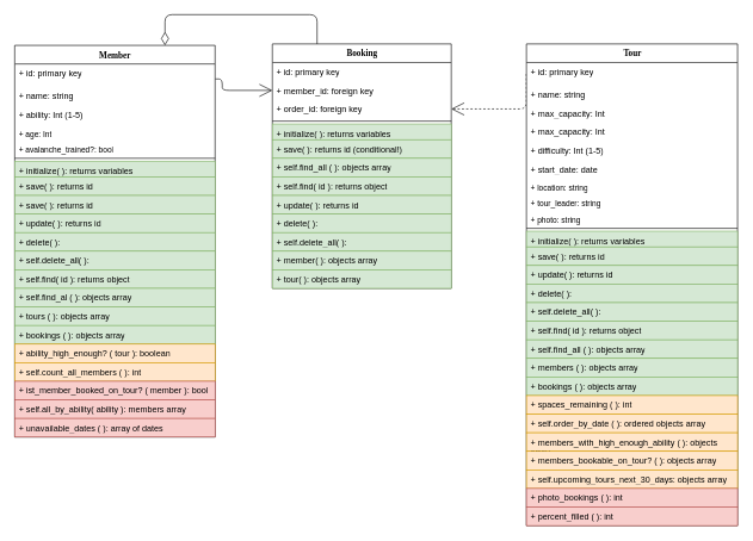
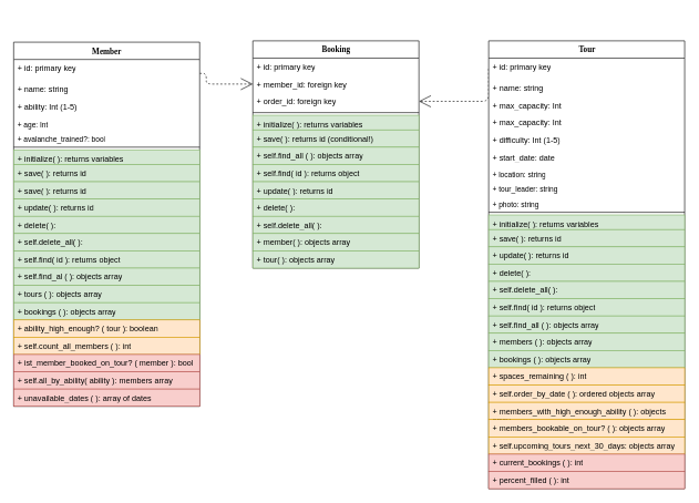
  <mxCell id="0" />
  <mxCell id="1" parent="0" />
- <mxCell id="2" style="edgeStyle=orthogonalEdgeStyle;html=1;labelBackgroundColor=none;startFill=0;startSize=8;endArrow=open;endFill=0;endSize=16;fontFamily=Verdana;fontSize=12;dashed=0;entryX=0;entryY=0.5;entryDx=0;entryDy=0;" parent="1" source="3" target="28" edge="1"><mxGeometry relative="1" as="geometry"><Array as="points"><mxPoint x="310" y="110" /><mxPoint x="310" y="126" /></Array></mxGeometry></mxCell>
+ <mxCell id="2" style="edgeStyle=orthogonalEdgeStyle;html=1;labelBackgroundColor=none;startFill=0;startSize=8;endArrow=open;endFill=0;endSize=16;fontFamily=Verdana;fontSize=12;dashed=1;entryX=0;entryY=0.5;entryDx=0;entryDy=0;" parent="1" source="3" target="28" edge="1"><mxGeometry relative="1" as="geometry"><Array as="points"><mxPoint x="310" y="110" /><mxPoint x="310" y="126" /></Array></mxGeometry></mxCell>
  <mxCell id="3" value="Member" style="swimlane;html=1;fontStyle=1;align=center;verticalAlign=top;childLayout=stackLayout;horizontal=1;startSize=26;horizontalStack=0;resizeParent=1;resizeLast=0;collapsible=1;marginBottom=0;swimlaneFillColor=#ffffff;rounded=0;shadow=0;comic=0;labelBackgroundColor=none;strokeColor=#000000;strokeWidth=1;fillColor=none;fontFamily=Verdana;fontSize=12;fontColor=#000000;" parent="1" vertex="1"><mxGeometry x="20" y="63" width="280" height="548" as="geometry" /></mxCell>
  <mxCell id="4" value="+ id: primary key" style="text;html=1;strokeColor=none;fillColor=none;align=left;verticalAlign=top;spacingLeft=4;spacingRight=4;whiteSpace=wrap;overflow=hidden;rotatable=0;points=[[0,0.5],[1,0.5]];portConstraint=eastwest;" vertex="1" parent="3"><mxGeometry y="26" width="280" height="32" as="geometry" /></mxCell>
  <mxCell id="5" value="+ name: string" style="text;html=1;strokeColor=none;fillColor=none;align=left;verticalAlign=top;spacingLeft=4;spacingRight=4;whiteSpace=wrap;overflow=hidden;rotatable=0;points=[[0,0.5],[1,0.5]];portConstraint=eastwest;" parent="3" vertex="1"><mxGeometry y="58" width="280" height="26" as="geometry" /></mxCell>
  <mxCell id="6" value="+ ability: Int (1-5)" style="text;html=1;strokeColor=none;fillColor=none;align=left;verticalAlign=top;spacingLeft=4;spacingRight=4;whiteSpace=wrap;overflow=hidden;rotatable=0;points=[[0,0.5],[1,0.5]];portConstraint=eastwest;" parent="3" vertex="1"><mxGeometry y="84" width="280" height="26" as="geometry" /></mxCell>
  <mxCell id="7" value="&lt;font style=&quot;font-size: 11px&quot;&gt;+ age: Int&lt;br&gt;&lt;br&gt;&lt;/font&gt;" style="text;html=1;strokeColor=none;fillColor=none;align=left;verticalAlign=top;spacingLeft=4;spacingRight=4;whiteSpace=wrap;overflow=hidden;rotatable=0;points=[[0,0.5],[1,0.5]];portConstraint=eastwest;" parent="3" vertex="1"><mxGeometry y="110" width="280" height="22" as="geometry" /></mxCell>
  <mxCell id="8" value="&lt;font style=&quot;font-size: 11px&quot;&gt;+ avalanche_trained?: bool&lt;br&gt;&lt;br&gt;&lt;/font&gt;" style="text;html=1;strokeColor=none;fillColor=none;align=left;verticalAlign=top;spacingLeft=4;spacingRight=4;whiteSpace=wrap;overflow=hidden;rotatable=0;points=[[0,0.5],[1,0.5]];portConstraint=eastwest;" vertex="1" parent="3"><mxGeometry y="132" width="280" height="22" as="geometry" /></mxCell>
  <mxCell id="9" value="" style="line;html=1;strokeWidth=1;fillColor=none;align=left;verticalAlign=middle;spacingTop=-1;spacingLeft=3;spacingRight=3;rotatable=0;labelPosition=right;points=[];portConstraint=eastwest;" parent="3" vertex="1"><mxGeometry y="154" width="280" height="8" as="geometry" /></mxCell>
  <mxCell id="10" value="+ initialize( ): returns variables" style="text;html=1;strokeColor=#82b366;fillColor=#d5e8d4;align=left;verticalAlign=top;spacingLeft=4;spacingRight=4;whiteSpace=wrap;overflow=hidden;rotatable=0;points=[[0,0.5],[1,0.5]];portConstraint=eastwest;" parent="3" vertex="1"><mxGeometry y="162" width="280" height="22" as="geometry" /></mxCell>
  <mxCell id="11" value="+ save( ): returns id" style="text;html=1;strokeColor=#82b366;fillColor=#d5e8d4;align=left;verticalAlign=top;spacingLeft=4;spacingRight=4;whiteSpace=wrap;overflow=hidden;rotatable=0;points=[[0,0.5],[1,0.5]];portConstraint=eastwest;" parent="3" vertex="1"><mxGeometry y="184" width="280" height="26" as="geometry" /></mxCell>
  <mxCell id="12" value="+ save( ): returns id" style="text;html=1;strokeColor=#82b366;fillColor=#d5e8d4;align=left;verticalAlign=top;spacingLeft=4;spacingRight=4;whiteSpace=wrap;overflow=hidden;rotatable=0;points=[[0,0.5],[1,0.5]];portConstraint=eastwest;" vertex="1" parent="3"><mxGeometry y="210" width="280" height="26" as="geometry" /></mxCell>
  <mxCell id="13" value="+ update( ): returns id" style="text;html=1;strokeColor=#82b366;fillColor=#d5e8d4;align=left;verticalAlign=top;spacingLeft=4;spacingRight=4;whiteSpace=wrap;overflow=hidden;rotatable=0;points=[[0,0.5],[1,0.5]];portConstraint=eastwest;" vertex="1" parent="3"><mxGeometry y="236" width="280" height="26" as="geometry" /></mxCell>
  <mxCell id="14" value="+ delete( ):&amp;nbsp;" style="text;html=1;strokeColor=#82b366;fillColor=#d5e8d4;align=left;verticalAlign=top;spacingLeft=4;spacingRight=4;whiteSpace=wrap;overflow=hidden;rotatable=0;points=[[0,0.5],[1,0.5]];portConstraint=eastwest;" vertex="1" parent="3"><mxGeometry y="262" width="280" height="26" as="geometry" /></mxCell>
  <mxCell id="15" value="+ self.delete_all( ):&amp;nbsp;" style="text;html=1;strokeColor=#82b366;fillColor=#d5e8d4;align=left;verticalAlign=top;spacingLeft=4;spacingRight=4;whiteSpace=wrap;overflow=hidden;rotatable=0;points=[[0,0.5],[1,0.5]];portConstraint=eastwest;" vertex="1" parent="3"><mxGeometry y="288" width="280" height="26" as="geometry" /></mxCell>
  <mxCell id="16" value="+ self.find( id ): returns object" style="text;html=1;strokeColor=#82b366;fillColor=#d5e8d4;align=left;verticalAlign=top;spacingLeft=4;spacingRight=4;whiteSpace=wrap;overflow=hidden;rotatable=0;points=[[0,0.5],[1,0.5]];portConstraint=eastwest;" vertex="1" parent="3"><mxGeometry y="314" width="280" height="26" as="geometry" /></mxCell>
  <mxCell id="17" value="+ self.find_al ( ): objects array&lt;br&gt;&lt;br&gt;" style="text;html=1;strokeColor=#82b366;fillColor=#d5e8d4;align=left;verticalAlign=top;spacingLeft=4;spacingRight=4;whiteSpace=wrap;overflow=hidden;rotatable=0;points=[[0,0.5],[1,0.5]];portConstraint=eastwest;" vertex="1" parent="3"><mxGeometry y="340" width="280" height="26" as="geometry" /></mxCell>
  <mxCell id="18" value="+ tours ( ): objects array&lt;br&gt;&lt;br&gt;" style="text;html=1;strokeColor=#82b366;fillColor=#d5e8d4;align=left;verticalAlign=top;spacingLeft=4;spacingRight=4;whiteSpace=wrap;overflow=hidden;rotatable=0;points=[[0,0.5],[1,0.5]];portConstraint=eastwest;" vertex="1" parent="3"><mxGeometry y="366" width="280" height="26" as="geometry" /></mxCell>
  <mxCell id="19" value="+ bookings ( ): objects array&lt;br&gt;&lt;br&gt;" style="text;html=1;strokeColor=#82b366;fillColor=#d5e8d4;align=left;verticalAlign=top;spacingLeft=4;spacingRight=4;whiteSpace=wrap;overflow=hidden;rotatable=0;points=[[0,0.5],[1,0.5]];portConstraint=eastwest;" vertex="1" parent="3"><mxGeometry y="392" width="280" height="26" as="geometry" /></mxCell>
  <mxCell id="20" value="+ ability_high_enough? ( tour ): boolean&lt;br&gt;&lt;br&gt;" style="text;html=1;strokeColor=#d79b00;fillColor=#ffe6cc;align=left;verticalAlign=top;spacingLeft=4;spacingRight=4;whiteSpace=wrap;overflow=hidden;rotatable=0;points=[[0,0.5],[1,0.5]];portConstraint=eastwest;" vertex="1" parent="3"><mxGeometry y="418" width="280" height="26" as="geometry" /></mxCell>
  <mxCell id="21" value="+ self.count_all_members ( ): int&lt;br&gt;" style="text;html=1;strokeColor=#d79b00;fillColor=#ffe6cc;align=left;verticalAlign=top;spacingLeft=4;spacingRight=4;whiteSpace=wrap;overflow=hidden;rotatable=0;points=[[0,0.5],[1,0.5]];portConstraint=eastwest;" vertex="1" parent="3"><mxGeometry y="444" width="280" height="26" as="geometry" /></mxCell>
  <mxCell id="22" value="+ ist_member_booked_on_tour? ( member ): bool&lt;br&gt;" style="text;html=1;strokeColor=#b85450;fillColor=#f8cecc;align=left;verticalAlign=top;spacingLeft=4;spacingRight=4;whiteSpace=wrap;overflow=hidden;rotatable=0;points=[[0,0.5],[1,0.5]];portConstraint=eastwest;" vertex="1" parent="3"><mxGeometry y="470" width="280" height="26" as="geometry" /></mxCell>
  <mxCell id="23" value="+ self.all_by_ability( ability ): members array&lt;br&gt;" style="text;html=1;strokeColor=#b85450;fillColor=#f8cecc;align=left;verticalAlign=top;spacingLeft=4;spacingRight=4;whiteSpace=wrap;overflow=hidden;rotatable=0;points=[[0,0.5],[1,0.5]];portConstraint=eastwest;" vertex="1" parent="3"><mxGeometry y="496" width="280" height="26" as="geometry" /></mxCell>
  <mxCell id="24" value="+ unavailable_dates ( ): array of dates&lt;br&gt;" style="text;html=1;strokeColor=#b85450;fillColor=#f8cecc;align=left;verticalAlign=top;spacingLeft=4;spacingRight=4;whiteSpace=wrap;overflow=hidden;rotatable=0;points=[[0,0.5],[1,0.5]];portConstraint=eastwest;" vertex="1" parent="3"><mxGeometry y="522" width="280" height="26" as="geometry" /></mxCell>
  <mxCell id="25" style="edgeStyle=elbowEdgeStyle;html=1;labelBackgroundColor=none;startFill=0;startSize=8;endArrow=open;endFill=0;endSize=16;fontFamily=Verdana;fontSize=12;elbow=vertical;dashed=1;exitX=0;exitY=0.5;exitDx=0;exitDy=0;entryX=1;entryY=0.5;entryDx=0;entryDy=0;" parent="1" source="42" target="29" edge="1"><mxGeometry relative="1" as="geometry"><mxPoint x="660" y="152" as="targetPoint" /><Array as="points"><mxPoint x="690" y="152" /></Array></mxGeometry></mxCell>
  <mxCell id="26" value="Booking" style="swimlane;html=1;fontStyle=1;align=center;verticalAlign=top;childLayout=stackLayout;horizontal=1;startSize=26;horizontalStack=0;resizeParent=1;resizeLast=0;collapsible=1;marginBottom=0;swimlaneFillColor=#ffffff;rounded=0;shadow=0;comic=0;labelBackgroundColor=none;strokeColor=#000000;strokeWidth=1;fillColor=none;fontFamily=Verdana;fontSize=12;fontColor=#000000;" parent="1" vertex="1"><mxGeometry x="380" y="61" width="250" height="342" as="geometry" /></mxCell>
  <mxCell id="27" value="+ id: primary key" style="text;html=1;strokeColor=none;fillColor=none;align=left;verticalAlign=top;spacingLeft=4;spacingRight=4;whiteSpace=wrap;overflow=hidden;rotatable=0;points=[[0,0.5],[1,0.5]];portConstraint=eastwest;" parent="26" vertex="1"><mxGeometry y="26" width="250" height="26" as="geometry" /></mxCell>
  <mxCell id="28" value="+ member_id: foreign key&lt;br&gt;&lt;br&gt;" style="text;html=1;strokeColor=none;fillColor=none;align=left;verticalAlign=top;spacingLeft=4;spacingRight=4;whiteSpace=wrap;overflow=hidden;rotatable=0;points=[[0,0.5],[1,0.5]];portConstraint=eastwest;" parent="26" vertex="1"><mxGeometry y="52" width="250" height="26" as="geometry" /></mxCell>
  <mxCell id="29" value="+ order_id: foreign key" style="text;html=1;strokeColor=none;fillColor=none;align=left;verticalAlign=top;spacingLeft=4;spacingRight=4;whiteSpace=wrap;overflow=hidden;rotatable=0;points=[[0,0.5],[1,0.5]];portConstraint=eastwest;" parent="26" vertex="1"><mxGeometry y="78" width="250" height="26" as="geometry" /></mxCell>
  <mxCell id="30" value="" style="line;html=1;strokeWidth=1;fillColor=none;align=left;verticalAlign=middle;spacingTop=-1;spacingLeft=3;spacingRight=3;rotatable=0;labelPosition=right;points=[];portConstraint=eastwest;" parent="26" vertex="1"><mxGeometry y="104" width="250" height="8" as="geometry" /></mxCell>
  <mxCell id="31" value="+ initialize( ): returns variables" style="text;html=1;strokeColor=#82b366;fillColor=#d5e8d4;align=left;verticalAlign=top;spacingLeft=4;spacingRight=4;whiteSpace=wrap;overflow=hidden;rotatable=0;points=[[0,0.5],[1,0.5]];portConstraint=eastwest;" vertex="1" parent="26"><mxGeometry y="112" width="250" height="22" as="geometry" /></mxCell>
  <mxCell id="32" value="+ save( ): returns id (conditional!)" style="text;html=1;strokeColor=#82b366;fillColor=#d5e8d4;align=left;verticalAlign=top;spacingLeft=4;spacingRight=4;whiteSpace=wrap;overflow=hidden;rotatable=0;points=[[0,0.5],[1,0.5]];portConstraint=eastwest;" vertex="1" parent="26"><mxGeometry y="134" width="250" height="26" as="geometry" /></mxCell>
  <mxCell id="33" value="+ self.find_all ( ): objects array&lt;br&gt;&lt;br&gt;" style="text;html=1;strokeColor=#82b366;fillColor=#d5e8d4;align=left;verticalAlign=top;spacingLeft=4;spacingRight=4;whiteSpace=wrap;overflow=hidden;rotatable=0;points=[[0,0.5],[1,0.5]];portConstraint=eastwest;" vertex="1" parent="26"><mxGeometry y="160" width="250" height="26" as="geometry" /></mxCell>
  <mxCell id="34" value="+ self.find( id ): returns object" style="text;html=1;strokeColor=#82b366;fillColor=#d5e8d4;align=left;verticalAlign=top;spacingLeft=4;spacingRight=4;whiteSpace=wrap;overflow=hidden;rotatable=0;points=[[0,0.5],[1,0.5]];portConstraint=eastwest;" vertex="1" parent="26"><mxGeometry y="186" width="250" height="26" as="geometry" /></mxCell>
  <mxCell id="35" value="+ update( ): returns id" style="text;html=1;strokeColor=#82b366;fillColor=#d5e8d4;align=left;verticalAlign=top;spacingLeft=4;spacingRight=4;whiteSpace=wrap;overflow=hidden;rotatable=0;points=[[0,0.5],[1,0.5]];portConstraint=eastwest;" vertex="1" parent="26"><mxGeometry y="212" width="250" height="26" as="geometry" /></mxCell>
  <mxCell id="36" value="+ delete( ):&amp;nbsp;" style="text;html=1;strokeColor=#82b366;fillColor=#d5e8d4;align=left;verticalAlign=top;spacingLeft=4;spacingRight=4;whiteSpace=wrap;overflow=hidden;rotatable=0;points=[[0,0.5],[1,0.5]];portConstraint=eastwest;" vertex="1" parent="26"><mxGeometry y="238" width="250" height="26" as="geometry" /></mxCell>
  <mxCell id="37" value="+ self.delete_all( ):&amp;nbsp;" style="text;html=1;strokeColor=#82b366;fillColor=#d5e8d4;align=left;verticalAlign=top;spacingLeft=4;spacingRight=4;whiteSpace=wrap;overflow=hidden;rotatable=0;points=[[0,0.5],[1,0.5]];portConstraint=eastwest;" vertex="1" parent="26"><mxGeometry y="264" width="250" height="26" as="geometry" /></mxCell>
  <mxCell id="38" value="+ member( ): objects array" style="text;html=1;strokeColor=#82b366;fillColor=#d5e8d4;align=left;verticalAlign=top;spacingLeft=4;spacingRight=4;whiteSpace=wrap;overflow=hidden;rotatable=0;points=[[0,0.5],[1,0.5]];portConstraint=eastwest;" parent="26" vertex="1"><mxGeometry y="290" width="250" height="26" as="geometry" /></mxCell>
  <mxCell id="39" value="+ tour( ): objects array" style="text;html=1;strokeColor=#82b366;fillColor=#d5e8d4;align=left;verticalAlign=top;spacingLeft=4;spacingRight=4;whiteSpace=wrap;overflow=hidden;rotatable=0;points=[[0,0.5],[1,0.5]];portConstraint=eastwest;" vertex="1" parent="26"><mxGeometry y="316" width="250" height="26" as="geometry" /></mxCell>
- <mxCell id="40" style="edgeStyle=elbowEdgeStyle;html=1;labelBackgroundColor=none;startFill=0;startSize=8;endArrow=diamondThin;endFill=0;endSize=16;fontFamily=Verdana;fontSize=12;elbow=vertical;entryX=0.75;entryY=0;entryDx=0;entryDy=0;exitX=0.25;exitY=0;exitDx=0;exitDy=0;" parent="1" source="26" target="3" edge="1"><mxGeometry relative="1" as="geometry"><mxPoint x="380" y="260" as="sourcePoint" /><mxPoint x="300" y="260" as="targetPoint" /><Array as="points"><mxPoint x="340" y="20" /></Array></mxGeometry></mxCell>
  <mxCell id="41" value="Tour" style="swimlane;html=1;fontStyle=1;align=center;verticalAlign=top;childLayout=stackLayout;horizontal=1;startSize=26;horizontalStack=0;resizeParent=1;resizeLast=0;collapsible=1;marginBottom=0;swimlaneFillColor=#ffffff;rounded=0;shadow=0;comic=0;labelBackgroundColor=none;strokeColor=#000000;strokeWidth=1;fillColor=none;fontFamily=Verdana;fontSize=12;fontColor=#000000;" vertex="1" parent="1"><mxGeometry x="735" y="61" width="295" height="674" as="geometry" /></mxCell>
  <mxCell id="42" value="+ id: primary key" style="text;html=1;strokeColor=none;fillColor=none;align=left;verticalAlign=top;spacingLeft=4;spacingRight=4;whiteSpace=wrap;overflow=hidden;rotatable=0;points=[[0,0.5],[1,0.5]];portConstraint=eastwest;" vertex="1" parent="41"><mxGeometry y="26" width="295" height="32" as="geometry" /></mxCell>
  <mxCell id="43" value="+ name: string" style="text;html=1;strokeColor=none;fillColor=none;align=left;verticalAlign=top;spacingLeft=4;spacingRight=4;whiteSpace=wrap;overflow=hidden;rotatable=0;points=[[0,0.5],[1,0.5]];portConstraint=eastwest;" vertex="1" parent="41"><mxGeometry y="58" width="295" height="26" as="geometry" /></mxCell>
  <mxCell id="44" value="+ max_capacity: Int&amp;nbsp;" style="text;html=1;strokeColor=none;fillColor=none;align=left;verticalAlign=top;spacingLeft=4;spacingRight=4;whiteSpace=wrap;overflow=hidden;rotatable=0;points=[[0,0.5],[1,0.5]];portConstraint=eastwest;" vertex="1" parent="41"><mxGeometry y="84" width="295" height="26" as="geometry" /></mxCell>
  <mxCell id="45" value="+ max_capacity: Int&amp;nbsp;" style="text;html=1;strokeColor=none;fillColor=none;align=left;verticalAlign=top;spacingLeft=4;spacingRight=4;whiteSpace=wrap;overflow=hidden;rotatable=0;points=[[0,0.5],[1,0.5]];portConstraint=eastwest;" vertex="1" parent="41"><mxGeometry y="110" width="295" height="26" as="geometry" /></mxCell>
  <mxCell id="46" value="+ difficulty: Int (1-5)" style="text;html=1;strokeColor=none;fillColor=none;align=left;verticalAlign=top;spacingLeft=4;spacingRight=4;whiteSpace=wrap;overflow=hidden;rotatable=0;points=[[0,0.5],[1,0.5]];portConstraint=eastwest;" vertex="1" parent="41"><mxGeometry y="136" width="295" height="26" as="geometry" /></mxCell>
  <mxCell id="47" value="+ start_date: date&amp;nbsp;" style="text;html=1;strokeColor=none;fillColor=none;align=left;verticalAlign=top;spacingLeft=4;spacingRight=4;whiteSpace=wrap;overflow=hidden;rotatable=0;points=[[0,0.5],[1,0.5]];portConstraint=eastwest;" vertex="1" parent="41"><mxGeometry y="162" width="295" height="26" as="geometry" /></mxCell>
  <mxCell id="48" value="&lt;font style=&quot;font-size: 11px&quot;&gt;+ location: string&lt;br&gt;&lt;br&gt;&lt;/font&gt;" style="text;html=1;strokeColor=none;fillColor=none;align=left;verticalAlign=top;spacingLeft=4;spacingRight=4;whiteSpace=wrap;overflow=hidden;rotatable=0;points=[[0,0.5],[1,0.5]];portConstraint=eastwest;" vertex="1" parent="41"><mxGeometry y="188" width="295" height="22" as="geometry" /></mxCell>
  <mxCell id="49" value="&lt;font style=&quot;font-size: 11px&quot;&gt;+ tour_leader: string&lt;br&gt;&lt;br&gt;&lt;/font&gt;" style="text;html=1;strokeColor=none;fillColor=none;align=left;verticalAlign=top;spacingLeft=4;spacingRight=4;whiteSpace=wrap;overflow=hidden;rotatable=0;points=[[0,0.5],[1,0.5]];portConstraint=eastwest;" vertex="1" parent="41"><mxGeometry y="210" width="295" height="22" as="geometry" /></mxCell>
  <mxCell id="50" value="&lt;font style=&quot;font-size: 11px&quot;&gt;+ photo: string&lt;br&gt;&lt;br&gt;&lt;/font&gt;" style="text;html=1;strokeColor=none;fillColor=none;align=left;verticalAlign=top;spacingLeft=4;spacingRight=4;whiteSpace=wrap;overflow=hidden;rotatable=0;points=[[0,0.5],[1,0.5]];portConstraint=eastwest;" vertex="1" parent="41"><mxGeometry y="232" width="295" height="22" as="geometry" /></mxCell>
  <mxCell id="51" value="" style="line;html=1;strokeWidth=1;fillColor=none;align=left;verticalAlign=middle;spacingTop=-1;spacingLeft=3;spacingRight=3;rotatable=0;labelPosition=right;points=[];portConstraint=eastwest;" vertex="1" parent="41"><mxGeometry y="254" width="295" height="8" as="geometry" /></mxCell>
  <mxCell id="52" value="+ initialize( ): returns variables" style="text;html=1;strokeColor=#82b366;fillColor=#d5e8d4;align=left;verticalAlign=top;spacingLeft=4;spacingRight=4;whiteSpace=wrap;overflow=hidden;rotatable=0;points=[[0,0.5],[1,0.5]];portConstraint=eastwest;" vertex="1" parent="41"><mxGeometry y="262" width="295" height="22" as="geometry" /></mxCell>
  <mxCell id="53" value="+ save( ): returns id" style="text;html=1;strokeColor=#82b366;fillColor=#d5e8d4;align=left;verticalAlign=top;spacingLeft=4;spacingRight=4;whiteSpace=wrap;overflow=hidden;rotatable=0;points=[[0,0.5],[1,0.5]];portConstraint=eastwest;" vertex="1" parent="41"><mxGeometry y="284" width="295" height="26" as="geometry" /></mxCell>
  <mxCell id="54" value="+ update( ): returns id" style="text;html=1;strokeColor=#82b366;fillColor=#d5e8d4;align=left;verticalAlign=top;spacingLeft=4;spacingRight=4;whiteSpace=wrap;overflow=hidden;rotatable=0;points=[[0,0.5],[1,0.5]];portConstraint=eastwest;" vertex="1" parent="41"><mxGeometry y="310" width="295" height="26" as="geometry" /></mxCell>
  <mxCell id="55" value="+ delete( ):&amp;nbsp;" style="text;html=1;strokeColor=#82b366;fillColor=#d5e8d4;align=left;verticalAlign=top;spacingLeft=4;spacingRight=4;whiteSpace=wrap;overflow=hidden;rotatable=0;points=[[0,0.5],[1,0.5]];portConstraint=eastwest;" vertex="1" parent="41"><mxGeometry y="336" width="295" height="26" as="geometry" /></mxCell>
  <mxCell id="56" value="+ self.delete_all( ):&amp;nbsp;" style="text;html=1;strokeColor=#82b366;fillColor=#d5e8d4;align=left;verticalAlign=top;spacingLeft=4;spacingRight=4;whiteSpace=wrap;overflow=hidden;rotatable=0;points=[[0,0.5],[1,0.5]];portConstraint=eastwest;" vertex="1" parent="41"><mxGeometry y="362" width="295" height="26" as="geometry" /></mxCell>
  <mxCell id="57" value="+ self.find( id ): returns object" style="text;html=1;strokeColor=#82b366;fillColor=#d5e8d4;align=left;verticalAlign=top;spacingLeft=4;spacingRight=4;whiteSpace=wrap;overflow=hidden;rotatable=0;points=[[0,0.5],[1,0.5]];portConstraint=eastwest;" vertex="1" parent="41"><mxGeometry y="388" width="295" height="26" as="geometry" /></mxCell>
  <mxCell id="58" value="+ self.find_all ( ): objects array&lt;br&gt;&lt;br&gt;" style="text;html=1;strokeColor=#82b366;fillColor=#d5e8d4;align=left;verticalAlign=top;spacingLeft=4;spacingRight=4;whiteSpace=wrap;overflow=hidden;rotatable=0;points=[[0,0.5],[1,0.5]];portConstraint=eastwest;" vertex="1" parent="41"><mxGeometry y="414" width="295" height="26" as="geometry" /></mxCell>
  <mxCell id="59" value="+ members ( ): objects array&lt;br&gt;&lt;br&gt;" style="text;html=1;strokeColor=#82b366;fillColor=#d5e8d4;align=left;verticalAlign=top;spacingLeft=4;spacingRight=4;whiteSpace=wrap;overflow=hidden;rotatable=0;points=[[0,0.5],[1,0.5]];portConstraint=eastwest;" vertex="1" parent="41"><mxGeometry y="440" width="295" height="26" as="geometry" /></mxCell>
  <mxCell id="60" value="+ bookings ( ): objects array&lt;br&gt;&lt;br&gt;" style="text;html=1;strokeColor=#82b366;fillColor=#d5e8d4;align=left;verticalAlign=top;spacingLeft=4;spacingRight=4;whiteSpace=wrap;overflow=hidden;rotatable=0;points=[[0,0.5],[1,0.5]];portConstraint=eastwest;" vertex="1" parent="41"><mxGeometry y="466" width="295" height="26" as="geometry" /></mxCell>
  <mxCell id="61" value="+ spaces_remaining ( ): int&lt;br&gt;&lt;br&gt;" style="text;html=1;strokeColor=#d79b00;fillColor=#ffe6cc;align=left;verticalAlign=top;spacingLeft=4;spacingRight=4;whiteSpace=wrap;overflow=hidden;rotatable=0;points=[[0,0.5],[1,0.5]];portConstraint=eastwest;" vertex="1" parent="41"><mxGeometry y="492" width="295" height="26" as="geometry" /></mxCell>
  <mxCell id="62" value="+ self.order_by_date ( ): ordered objects array&amp;nbsp;&lt;br&gt;" style="text;html=1;strokeColor=#d79b00;fillColor=#ffe6cc;align=left;verticalAlign=top;spacingLeft=4;spacingRight=4;whiteSpace=wrap;overflow=hidden;rotatable=0;points=[[0,0.5],[1,0.5]];portConstraint=eastwest;" vertex="1" parent="41"><mxGeometry y="518" width="295" height="26" as="geometry" /></mxCell>
  <mxCell id="63" value="+ members_with_high_enough_ability ( ): objects array&amp;nbsp;&lt;br&gt;" style="text;html=1;strokeColor=#d79b00;fillColor=#ffe6cc;align=left;verticalAlign=top;spacingLeft=4;spacingRight=4;whiteSpace=wrap;overflow=hidden;rotatable=0;points=[[0,0.5],[1,0.5]];portConstraint=eastwest;" vertex="1" parent="41"><mxGeometry y="544" width="295" height="26" as="geometry" /></mxCell>
  <mxCell id="64" value="+ members_bookable_on_tour? ( ): objects array&lt;br&gt;" style="text;html=1;strokeColor=#d79b00;fillColor=#ffe6cc;align=left;verticalAlign=top;spacingLeft=4;spacingRight=4;whiteSpace=wrap;overflow=hidden;rotatable=0;points=[[0,0.5],[1,0.5]];portConstraint=eastwest;" vertex="1" parent="41"><mxGeometry y="570" width="295" height="26" as="geometry" /></mxCell>
  <mxCell id="65" value="+ self.upcoming_tours_next_30_days: objects array&lt;br&gt;" style="text;html=1;strokeColor=#d79b00;fillColor=#ffe6cc;align=left;verticalAlign=top;spacingLeft=4;spacingRight=4;whiteSpace=wrap;overflow=hidden;rotatable=0;points=[[0,0.5],[1,0.5]];portConstraint=eastwest;" vertex="1" parent="41"><mxGeometry y="596" width="295" height="26" as="geometry" /></mxCell>
- <mxCell id="66" value="+ photo_bookings ( ): int&lt;br&gt;" style="text;html=1;strokeColor=#b85450;fillColor=#f8cecc;align=left;verticalAlign=top;spacingLeft=4;spacingRight=4;whiteSpace=wrap;overflow=hidden;rotatable=0;points=[[0,0.5],[1,0.5]];portConstraint=eastwest;" vertex="1" parent="41"><mxGeometry y="622" width="295" height="26" as="geometry" /></mxCell>
+ <mxCell id="66" value="+ current_bookings ( ): int&lt;br&gt;" style="text;html=1;strokeColor=#b85450;fillColor=#f8cecc;align=left;verticalAlign=top;spacingLeft=4;spacingRight=4;whiteSpace=wrap;overflow=hidden;rotatable=0;points=[[0,0.5],[1,0.5]];portConstraint=eastwest;" vertex="1" parent="41"><mxGeometry y="622" width="295" height="26" as="geometry" /></mxCell>
  <mxCell id="67" value="+ percent_filled ( ): int&lt;br&gt;" style="text;html=1;strokeColor=#b85450;fillColor=#f8cecc;align=left;verticalAlign=top;spacingLeft=4;spacingRight=4;whiteSpace=wrap;overflow=hidden;rotatable=0;points=[[0,0.5],[1,0.5]];portConstraint=eastwest;" vertex="1" parent="41"><mxGeometry y="648" width="295" height="26" as="geometry" /></mxCell>
